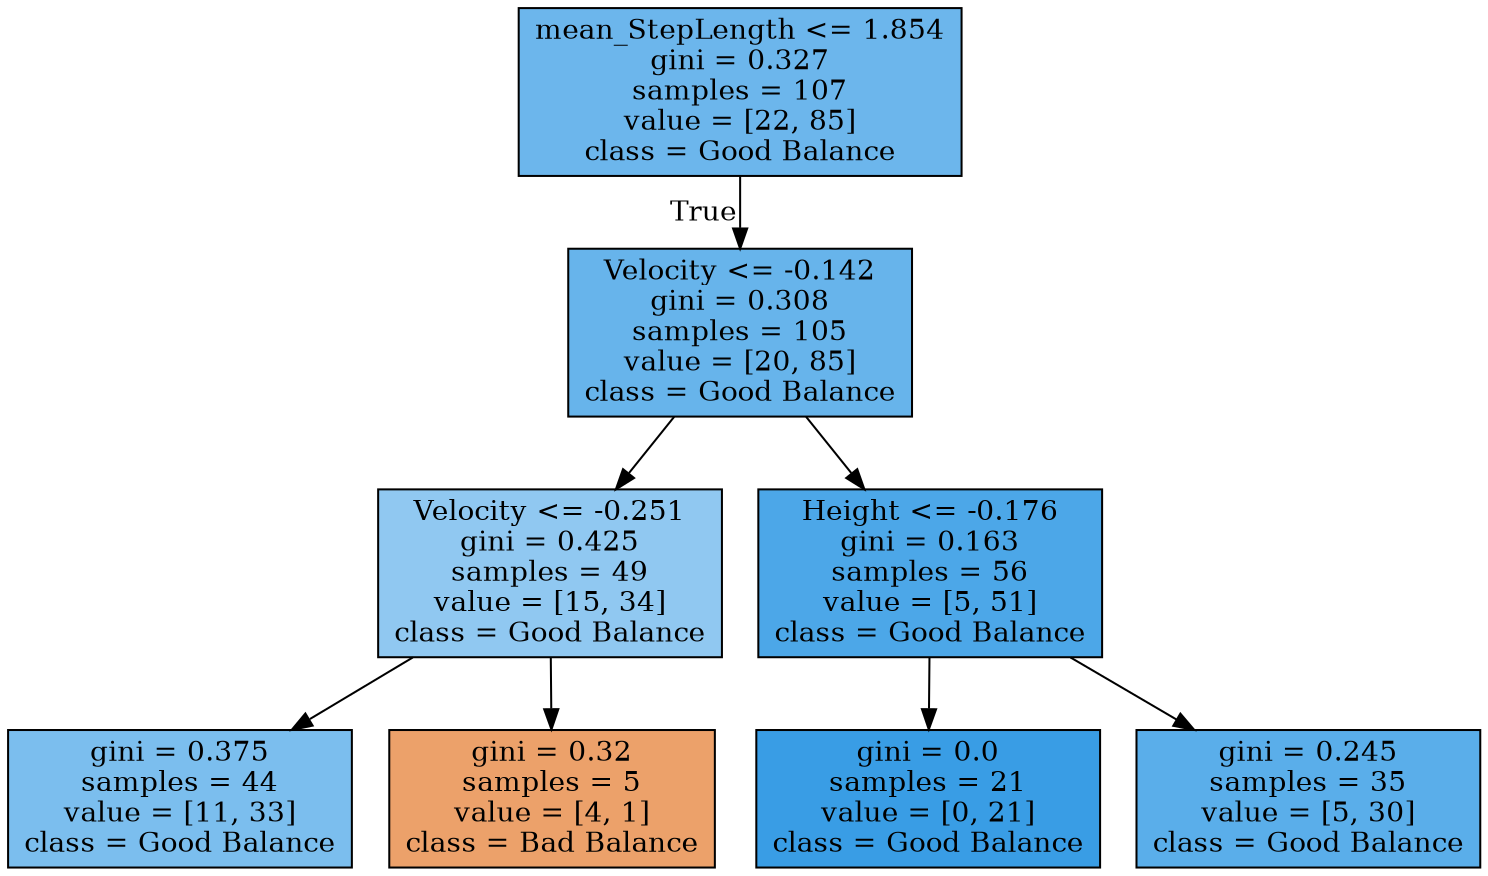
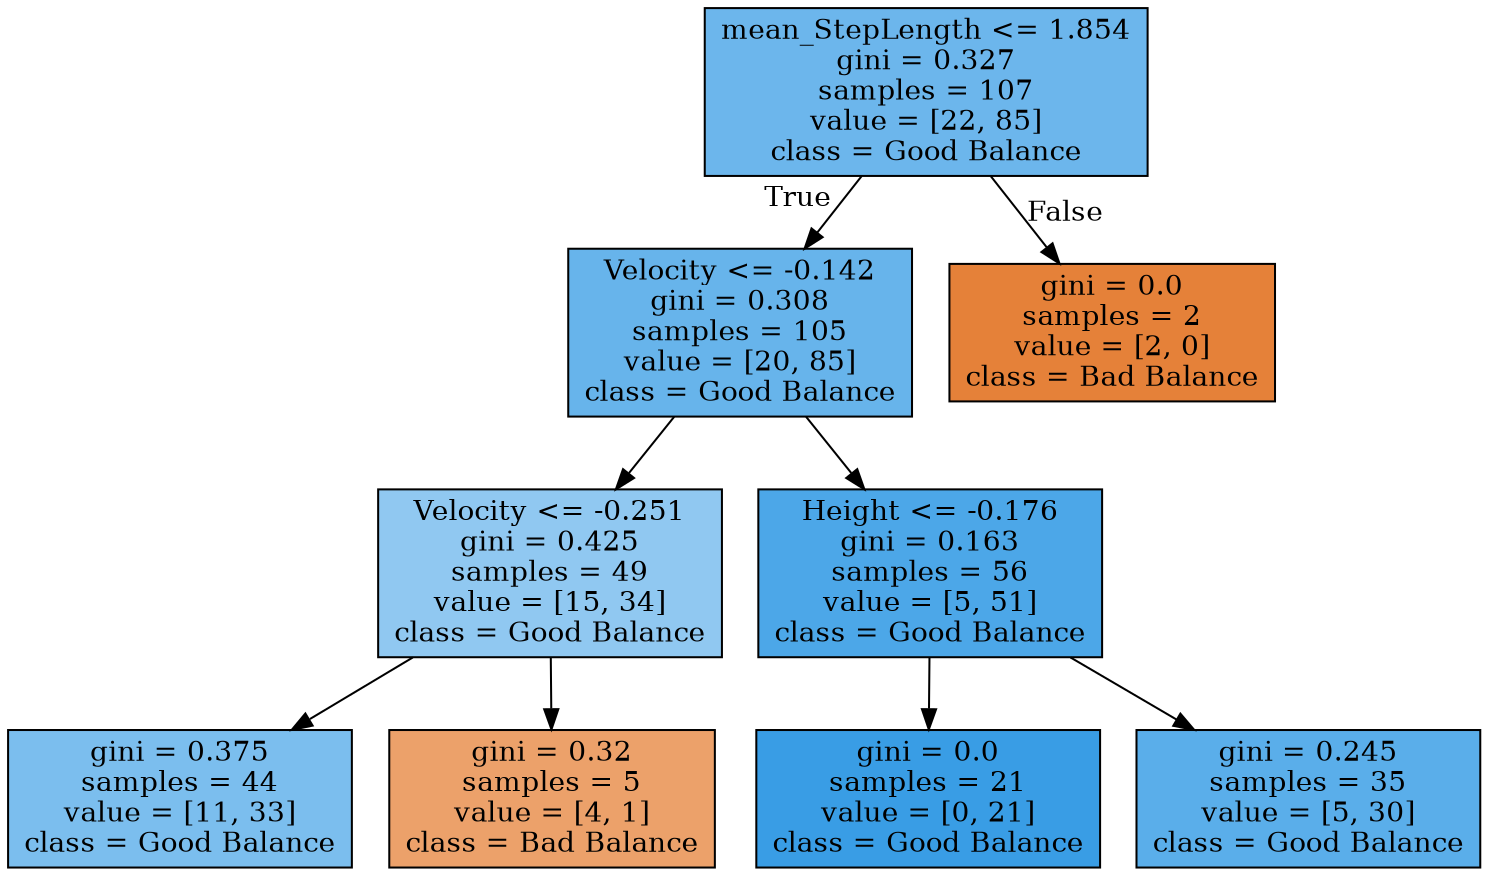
  digraph {
    node [color=black shape=box style=filled]
    n1 [fillcolor="#399de5bd" label="mean_StepLength <= 1.854\ngini = 0.327\nsamples = 107\nvalue = [22, 85]\nclass = Good Balance"]
    n2 [fillcolor="#399de5c3" label="Velocity <= -0.142\ngini = 0.308\nsamples = 105\nvalue = [20, 85]\nclass = Good Balance"]
+   n3 [fillcolor="#e58139ff" label="gini = 0.0\nsamples = 2\nvalue = [2, 0]\nclass = Bad Balance"]
    n4 [fillcolor="#399de58e" label="Velocity <= -0.251\ngini = 0.425\nsamples = 49\nvalue = [15, 34]\nclass = Good Balance"]
    n5 [fillcolor="#399de5e6" label="Height <= -0.176\ngini = 0.163\nsamples = 56\nvalue = [5, 51]\nclass = Good Balance"]
    n6 [fillcolor="#399de5aa" label="gini = 0.375\nsamples = 44\nvalue = [11, 33]\nclass = Good Balance"]
    n7 [fillcolor="#e58139bf" label="gini = 0.32\nsamples = 5\nvalue = [4, 1]\nclass = Bad Balance"]
    n8 [fillcolor="#399de5ff" label="gini = 0.0\nsamples = 21\nvalue = [0, 21]\nclass = Good Balance"]
    n9 [fillcolor="#399de5d4" label="gini = 0.245\nsamples = 35\nvalue = [5, 30]\nclass = Good Balance"]
    n1 -> n2 [headlabel=True labelangle=45 labeldistance=2.5]
+   n1 -> n3 [headlabel=False labelangle=-45 labeldistance=2.5]
    n2 -> n4
    n2 -> n5
    n4 -> n6
    n4 -> n7
    n5 -> n8
    n5 -> n9
  }
